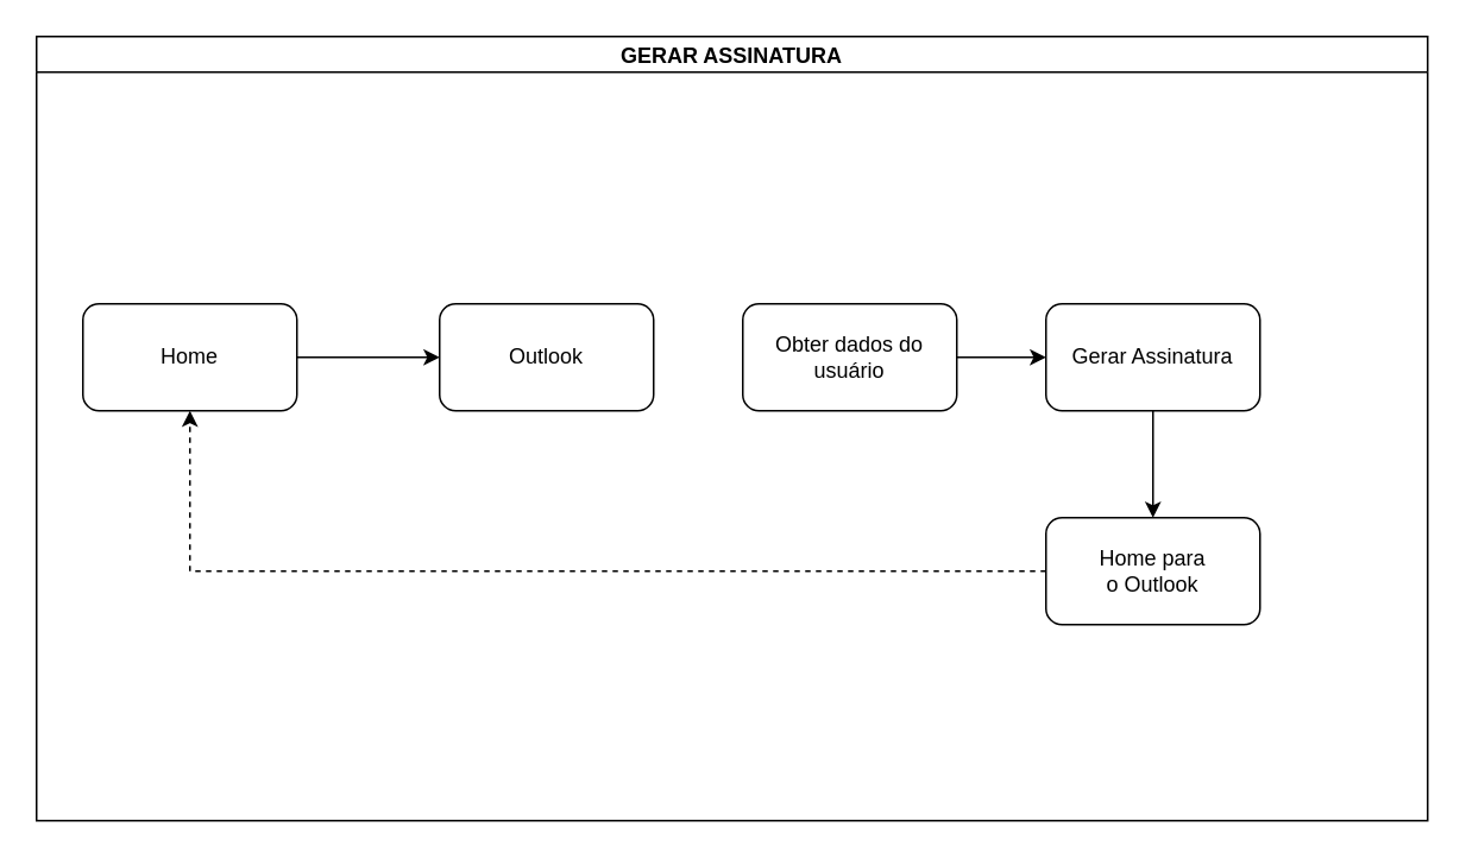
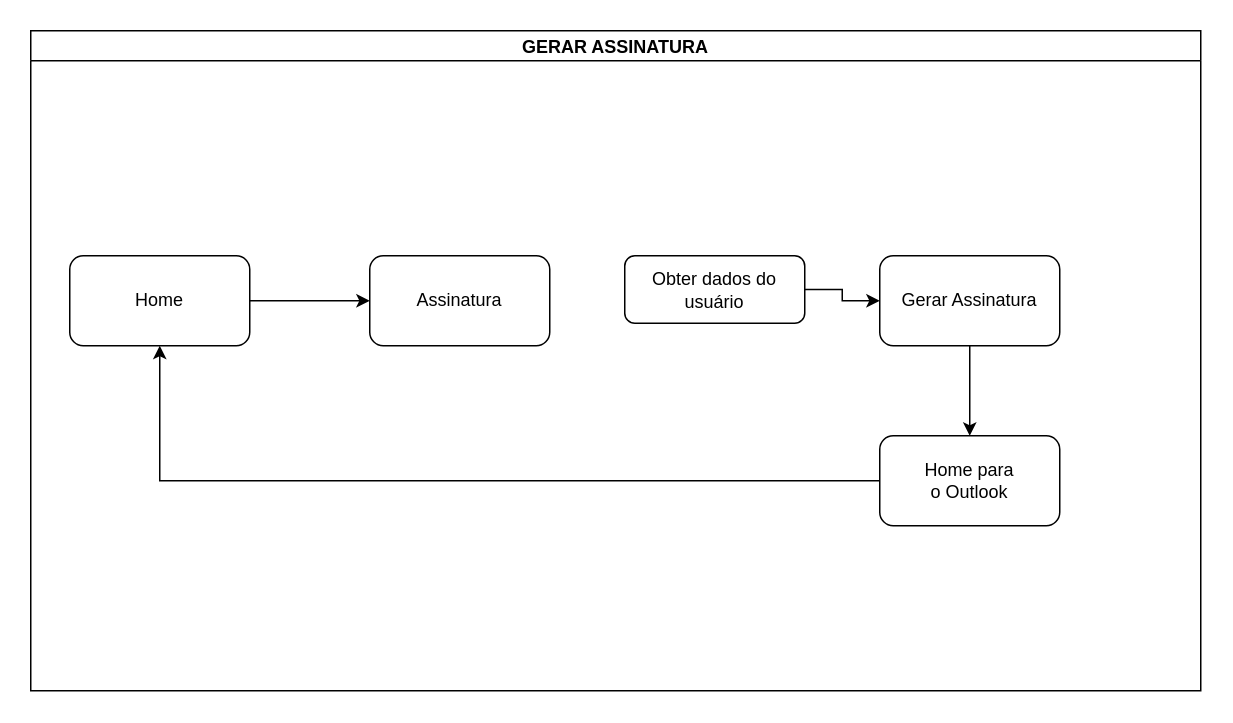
  <mxCell id="0" />
  <mxCell id="1" parent="0" />
  <mxCell id="2" value="GERAR ASSINATURA" style="swimlane;startSize=20;horizontal=1;containerType=tree;newEdgeStyle={&quot;edgeStyle&quot;:&quot;elbowEdgeStyle&quot;,&quot;startArrow&quot;:&quot;none&quot;,&quot;endArrow&quot;:&quot;none&quot;};" vertex="1" parent="1"><mxGeometry x="20" y="20" width="780" height="440" as="geometry" /></mxCell>
  <mxCell id="3" value="Home" style="rounded=1;whiteSpace=wrap;html=1;" vertex="1" parent="2"><mxGeometry x="26" y="150" width="120" height="60" as="geometry" /></mxCell>
  <mxCell id="4" value="" style="edgeStyle=orthogonalEdgeStyle;rounded=0;orthogonalLoop=1;jettySize=auto;html=1;" edge="1" source="3" target="5" parent="2"><mxGeometry relative="1" as="geometry" /></mxCell>
- <mxCell id="5" value="Outlook" style="rounded=1;whiteSpace=wrap;html=1;" vertex="1" parent="2"><mxGeometry x="226" y="150" width="120" height="60" as="geometry" /></mxCell>
- <mxCell id="6" value="Obter dados do usuário" style="rounded=1;whiteSpace=wrap;html=1;" vertex="1" parent="2"><mxGeometry x="396" y="150" width="120" height="60" as="geometry" /></mxCell>
+ <mxCell id="5" value="Assinatura" style="rounded=1;whiteSpace=wrap;html=1;" vertex="1" parent="2"><mxGeometry x="226" y="150" width="120" height="60" as="geometry" /></mxCell>
+ <mxCell id="6" value="Obter dados do usuário" style="rounded=1;whiteSpace=wrap;html=1;" vertex="1" parent="2"><mxGeometry x="396" y="150" width="120" height="45" as="geometry" /></mxCell>
  <mxCell id="7" value="" style="edgeStyle=orthogonalEdgeStyle;rounded=0;orthogonalLoop=1;jettySize=auto;html=1;" edge="1" target="9" source="6" parent="2"><mxGeometry relative="1" as="geometry"><mxPoint x="370" y="210" as="sourcePoint" /></mxGeometry></mxCell>
  <mxCell id="8" style="edgeStyle=orthogonalEdgeStyle;rounded=0;orthogonalLoop=1;jettySize=auto;html=1;entryX=0.5;entryY=0;entryDx=0;entryDy=0;" edge="1" parent="2" source="9" target="11"><mxGeometry relative="1" as="geometry"><mxPoint x="626" y="260" as="targetPoint" /></mxGeometry></mxCell>
  <mxCell id="9" value="Gerar Assinatura" style="rounded=1;whiteSpace=wrap;html=1;" vertex="1" parent="2"><mxGeometry x="566" y="150" width="120" height="60" as="geometry" /></mxCell>
- <mxCell id="10" style="edgeStyle=orthogonalEdgeStyle;rounded=0;orthogonalLoop=1;jettySize=auto;html=1;entryX=0.5;entryY=1;entryDx=0;entryDy=0;dashed=1;" edge="1" parent="2" source="11" target="3"><mxGeometry relative="1" as="geometry" /></mxCell>
+ <mxCell id="10" style="edgeStyle=orthogonalEdgeStyle;rounded=0;orthogonalLoop=1;jettySize=auto;html=1;entryX=0.5;entryY=1;entryDx=0;entryDy=0;" edge="1" parent="2" source="11" target="3"><mxGeometry relative="1" as="geometry" /></mxCell>
  <mxCell id="11" value="Home para &lt;br&gt;o Outlook&lt;br&gt;" style="rounded=1;whiteSpace=wrap;html=1;" vertex="1" parent="2"><mxGeometry x="566" y="270" width="120" height="60" as="geometry" /></mxCell>
